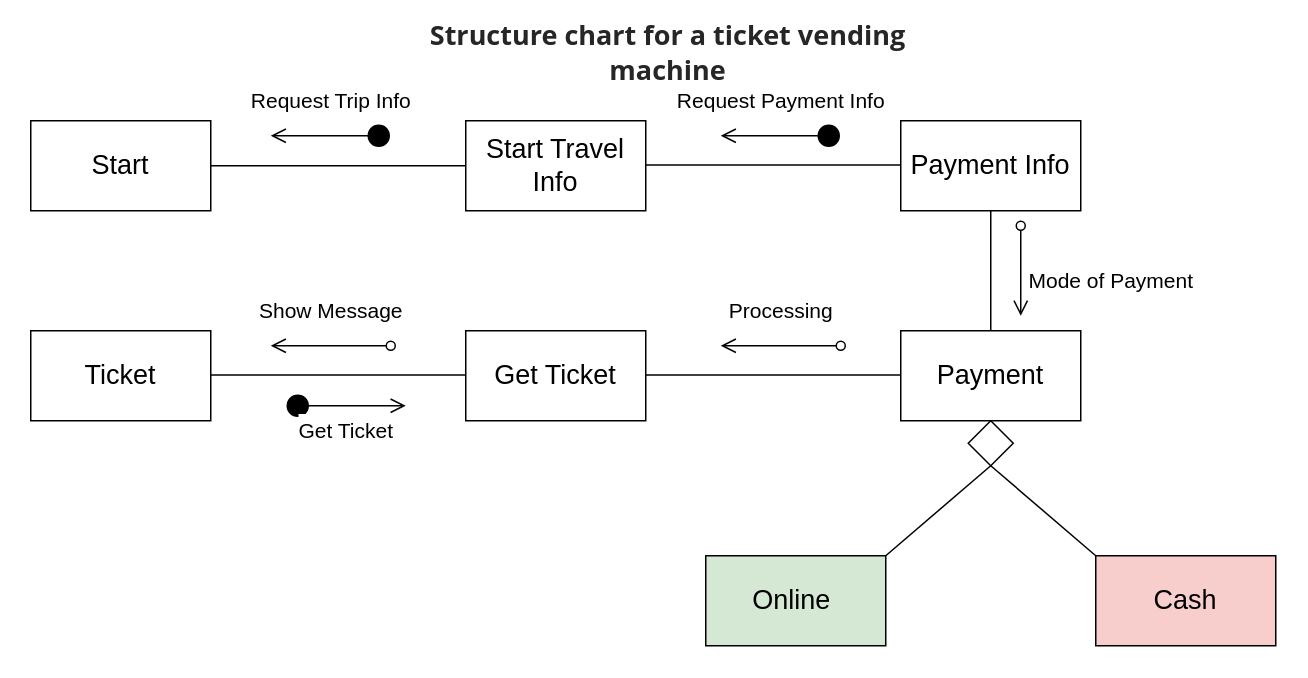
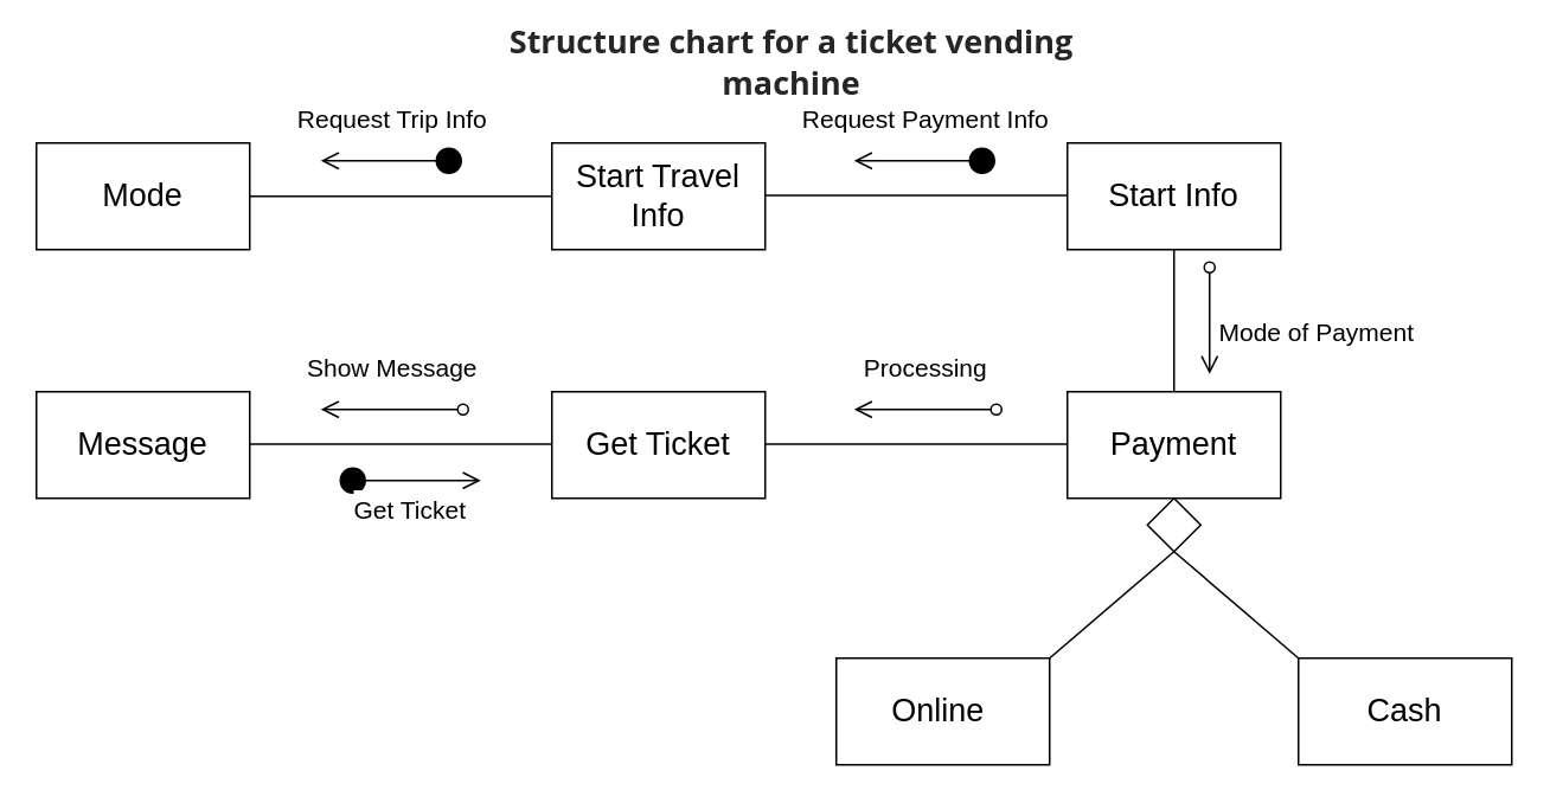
  <mxCell id="0" />
  <mxCell id="1" parent="0" />
  <mxCell id="2" value="&lt;span style=&quot;color: rgb(38, 38, 38); font-family: &amp;quot;open sans&amp;quot;, sans-serif; font-size: 18px; text-align: left; background-color: rgb(255, 255, 255);&quot;&gt;Structure chart for a ticket vending machine&lt;/span&gt;" style="text;html=1;strokeColor=none;fillColor=none;align=center;verticalAlign=middle;whiteSpace=wrap;rounded=0;fontSize=18;fontStyle=1" vertex="1" parent="1"><mxGeometry x="250" y="20" width="390" height="30" as="geometry" /></mxCell>
- <mxCell id="3" value="Start" style="rounded=0;whiteSpace=wrap;html=1;fontSize=18;" vertex="1" parent="1"><mxGeometry x="20" y="80" width="120" height="60" as="geometry" /></mxCell>
+ <mxCell id="3" value="Mode" style="rounded=0;whiteSpace=wrap;html=1;fontSize=18;" vertex="1" parent="1"><mxGeometry x="20" y="80" width="120" height="60" as="geometry" /></mxCell>
  <mxCell id="4" value="Start Travel Info" style="rounded=0;whiteSpace=wrap;html=1;fontSize=18;" vertex="1" parent="1"><mxGeometry x="310" y="80" width="120" height="60" as="geometry" /></mxCell>
- <mxCell id="5" value="Payment Info" style="rounded=0;whiteSpace=wrap;html=1;fontSize=18;" vertex="1" parent="1"><mxGeometry x="600" y="80" width="120" height="60" as="geometry" /></mxCell>
- <mxCell id="6" value="Ticket" style="rounded=0;whiteSpace=wrap;html=1;fontSize=18;" vertex="1" parent="1"><mxGeometry x="20" y="220" width="120" height="60" as="geometry" /></mxCell>
+ <mxCell id="5" value="Start Info" style="rounded=0;whiteSpace=wrap;html=1;fontSize=18;" vertex="1" parent="1"><mxGeometry x="600" y="80" width="120" height="60" as="geometry" /></mxCell>
+ <mxCell id="6" value="Message" style="rounded=0;whiteSpace=wrap;html=1;fontSize=18;" vertex="1" parent="1"><mxGeometry x="20" y="220" width="120" height="60" as="geometry" /></mxCell>
  <mxCell id="7" value="Get Ticket" style="rounded=0;whiteSpace=wrap;html=1;fontSize=18;" vertex="1" parent="1"><mxGeometry x="310" y="220" width="120" height="60" as="geometry" /></mxCell>
  <mxCell id="8" value="Payment" style="rounded=0;whiteSpace=wrap;html=1;fontSize=18;" vertex="1" parent="1"><mxGeometry x="600" y="220" width="120" height="60" as="geometry" /></mxCell>
- <mxCell id="9" value="Online&amp;nbsp;" style="rounded=0;whiteSpace=wrap;html=1;fontSize=18;fillColor=#d5e8d4;" vertex="1" parent="1"><mxGeometry x="470" y="370" width="120" height="60" as="geometry" /></mxCell>
- <mxCell id="10" value="Cash" style="rounded=0;whiteSpace=wrap;html=1;fontSize=18;fillColor=#f8cecc;" vertex="1" parent="1"><mxGeometry x="730" y="370" width="120" height="60" as="geometry" /></mxCell>
+ <mxCell id="9" value="Online&amp;nbsp;" style="rounded=0;whiteSpace=wrap;html=1;fontSize=18;" vertex="1" parent="1"><mxGeometry x="470" y="370" width="120" height="60" as="geometry" /></mxCell>
+ <mxCell id="10" value="Cash" style="rounded=0;whiteSpace=wrap;html=1;fontSize=18;" vertex="1" parent="1"><mxGeometry x="730" y="370" width="120" height="60" as="geometry" /></mxCell>
  <mxCell id="11" value="" style="endArrow=none;html=1;rounded=0;fontSize=18;entryX=0;entryY=0.5;entryDx=0;entryDy=0;" edge="1" parent="1" target="4"><mxGeometry width="50" height="50" relative="1" as="geometry"><mxPoint x="140" y="110" as="sourcePoint" /><mxPoint x="190" y="60" as="targetPoint" /></mxGeometry></mxCell>
  <mxCell id="12" value="" style="endArrow=none;html=1;rounded=0;fontSize=18;entryX=0;entryY=0.5;entryDx=0;entryDy=0;" edge="1" parent="1"><mxGeometry width="50" height="50" relative="1" as="geometry"><mxPoint x="430" y="109.5" as="sourcePoint" /><mxPoint x="600" y="109.5" as="targetPoint" /></mxGeometry></mxCell>
  <mxCell id="13" value="" style="endArrow=none;html=1;rounded=0;fontSize=18;entryX=0;entryY=0.5;entryDx=0;entryDy=0;" edge="1" parent="1"><mxGeometry width="50" height="50" relative="1" as="geometry"><mxPoint x="140" y="249.5" as="sourcePoint" /><mxPoint x="310" y="249.5" as="targetPoint" /></mxGeometry></mxCell>
  <mxCell id="14" value="" style="endArrow=none;html=1;rounded=0;fontSize=18;entryX=0;entryY=0.5;entryDx=0;entryDy=0;" edge="1" parent="1"><mxGeometry width="50" height="50" relative="1" as="geometry"><mxPoint x="430" y="249.5" as="sourcePoint" /><mxPoint x="600" y="249.5" as="targetPoint" /></mxGeometry></mxCell>
  <mxCell id="15" value="" style="endArrow=none;html=1;rounded=0;fontSize=18;entryX=0.5;entryY=1;entryDx=0;entryDy=0;" edge="1" parent="1" target="5"><mxGeometry width="50" height="50" relative="1" as="geometry"><mxPoint x="660" y="220" as="sourcePoint" /><mxPoint x="710" y="170" as="targetPoint" /></mxGeometry></mxCell>
  <mxCell id="16" value="" style="shape=rhombus;html=1;dashed=0;whitespace=wrap;perimeter=rhombusPerimeter;fontSize=18;" vertex="1" parent="1"><mxGeometry x="645" y="280" width="30" height="30" as="geometry" /></mxCell>
  <mxCell id="17" value="" style="endArrow=none;html=1;rounded=0;fontSize=18;entryX=0.5;entryY=1;entryDx=0;entryDy=0;" edge="1" parent="1" target="16"><mxGeometry width="50" height="50" relative="1" as="geometry"><mxPoint x="590" y="370" as="sourcePoint" /><mxPoint x="640" y="320" as="targetPoint" /></mxGeometry></mxCell>
  <mxCell id="18" value="" style="endArrow=none;html=1;rounded=0;fontSize=18;entryX=0.5;entryY=1;entryDx=0;entryDy=0;" edge="1" parent="1" target="16"><mxGeometry width="50" height="50" relative="1" as="geometry"><mxPoint x="730" y="370" as="sourcePoint" /><mxPoint x="780" y="320" as="targetPoint" /></mxGeometry></mxCell>
  <mxCell id="19" value="&lt;font style=&quot;font-size: 14px&quot;&gt;Request Trip Info&lt;/font&gt;" style="html=1;verticalAlign=bottom;startArrow=circle;startFill=1;endArrow=open;startSize=6;endSize=8;rounded=0;fontSize=18;" edge="1" parent="1"><mxGeometry y="-10" width="80" relative="1" as="geometry"><mxPoint x="260" y="90" as="sourcePoint" /><mxPoint x="180" y="90" as="targetPoint" /><mxPoint as="offset" /></mxGeometry></mxCell>
  <mxCell id="20" value="&lt;font style=&quot;font-size: 14px&quot;&gt;Request Payment Info&lt;/font&gt;" style="html=1;verticalAlign=bottom;startArrow=circle;startFill=1;endArrow=open;startSize=6;endSize=8;rounded=0;fontSize=18;" edge="1" parent="1"><mxGeometry y="-10" width="80" relative="1" as="geometry"><mxPoint x="560" y="90" as="sourcePoint" /><mxPoint x="480" y="90" as="targetPoint" /><mxPoint as="offset" /></mxGeometry></mxCell>
  <mxCell id="21" value="&lt;font style=&quot;font-size: 14px&quot;&gt;Show Message&lt;/font&gt;" style="html=1;verticalAlign=bottom;startArrow=oval;startFill=0;endArrow=open;startSize=6;endSize=8;rounded=0;fontSize=18;jumpSize=9;" edge="1" parent="1"><mxGeometry y="-10" width="80" relative="1" as="geometry"><mxPoint x="260" y="230" as="sourcePoint" /><mxPoint x="180" y="230" as="targetPoint" /><mxPoint as="offset" /></mxGeometry></mxCell>
  <mxCell id="22" value="&lt;font style=&quot;font-size: 14px&quot;&gt;Get Ticket&lt;/font&gt;" style="html=1;verticalAlign=bottom;startArrow=circle;startFill=1;endArrow=open;startSize=6;endSize=8;rounded=0;fontSize=18;" edge="1" parent="1"><mxGeometry y="-30" width="80" relative="1" as="geometry"><mxPoint x="190" y="270" as="sourcePoint" /><mxPoint x="270" y="270" as="targetPoint" /><mxPoint as="offset" /></mxGeometry></mxCell>
  <mxCell id="23" value="&lt;font style=&quot;font-size: 14px&quot;&gt;Processing&lt;/font&gt;&lt;span style=&quot;color: rgba(0 , 0 , 0 , 0) ; font-family: monospace ; font-size: 0px ; background-color: rgb(248 , 249 , 250)&quot;&gt;%3CmxGraphModel%3E%3Croot%3E%3CmxCell%20id%3D%220%22%2F%3E%3CmxCell%20id%3D%221%22%20parent%3D%220%22%2F%3E%3CmxCell%20id%3D%222%22%20value%3D%22%26lt%3Bfont%20style%3D%26quot%3Bfont-size%3A%2014px%26quot%3B%26gt%3BShow%20Message%26lt%3B%2Ffont%26gt%3B%22%20style%3D%22html%3D1%3BverticalAlign%3Dbottom%3BstartArrow%3Doval%3BstartFill%3D0%3BendArrow%3Dopen%3BstartSize%3D6%3BendSize%3D8%3Brounded%3D0%3BfontSize%3D18%3BjumpSize%3D9%3B%22%20edge%3D%221%22%20parent%3D%221%22%3E%3CmxGeometry%20y%3D%22-10%22%20width%3D%2280%22%20relative%3D%221%22%20as%3D%22geometry%22%3E%3CmxPoint%20x%3D%22260%22%20y%3D%22250%22%20as%3D%22sourcePoint%22%2F%3E%3CmxPoint%20x%3D%22180%22%20y%3D%22250%22%20as%3D%22targetPoint%22%2F%3E%3CmxPoint%20as%3D%22offset%22%2F%3E%3C%2FmxGeometry%3E%3C%2FmxCell%3E%3C%2Froot%3E%3C%2FmxGraphModel%3E&lt;/span&gt;" style="html=1;verticalAlign=bottom;startArrow=oval;startFill=0;endArrow=open;startSize=6;endSize=8;rounded=0;fontSize=18;jumpSize=9;" edge="1" parent="1"><mxGeometry y="-10" width="80" relative="1" as="geometry"><mxPoint x="560" y="230" as="sourcePoint" /><mxPoint x="480" y="230" as="targetPoint" /><mxPoint as="offset" /></mxGeometry></mxCell>
  <mxCell id="24" value="&lt;font style=&quot;font-size: 14px&quot;&gt;Mode of Payment&lt;/font&gt;" style="html=1;verticalAlign=bottom;startArrow=oval;startFill=0;endArrow=open;startSize=6;endSize=8;rounded=0;fontSize=18;jumpSize=9;" edge="1" parent="1"><mxGeometry x="0.667" y="60" width="80" relative="1" as="geometry"><mxPoint x="680" y="150" as="sourcePoint" /><mxPoint x="680" y="210" as="targetPoint" /><mxPoint as="offset" /></mxGeometry></mxCell>
